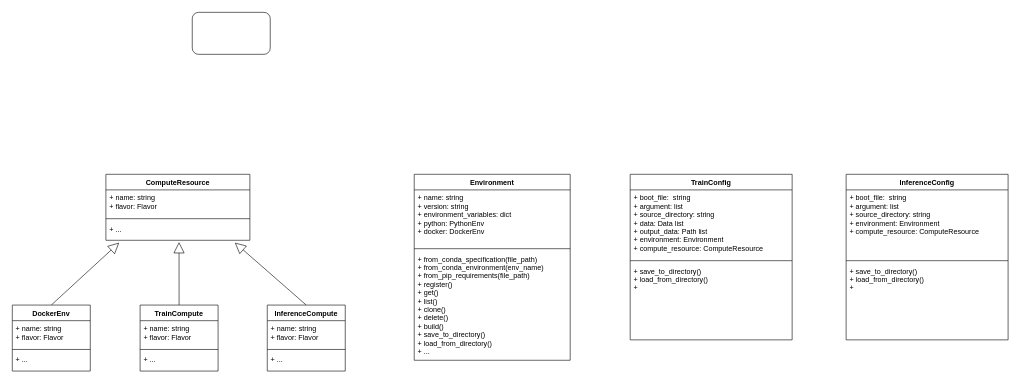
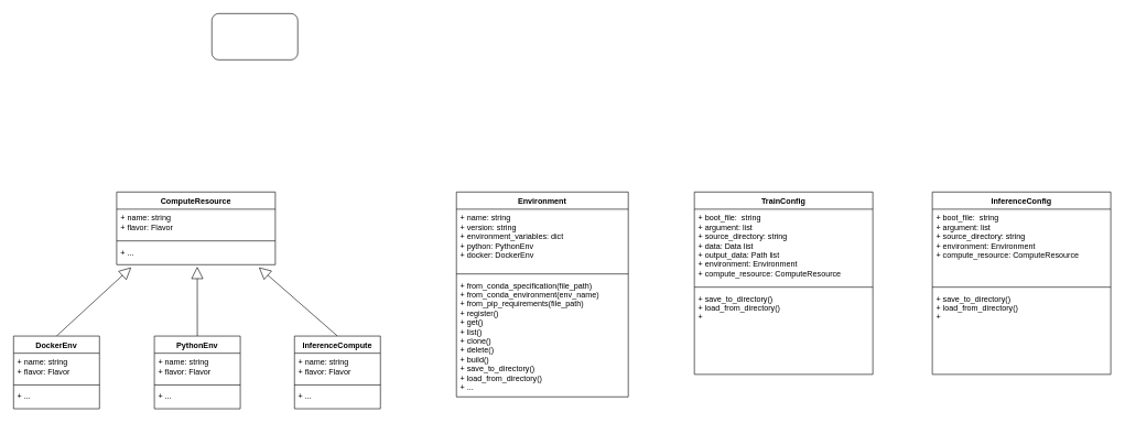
  <mxCell id="0" />
  <mxCell id="1" parent="0" />
  <mxCell id="2" value="" style="rounded=1;whiteSpace=wrap;html=1;" parent="1" vertex="1"><mxGeometry x="320" y="20" width="130" height="70" as="geometry" /></mxCell>
  <mxCell id="3" value="Environment" style="swimlane;fontStyle=1;align=center;verticalAlign=top;childLayout=stackLayout;horizontal=1;startSize=26;horizontalStack=0;resizeParent=1;resizeParentMax=0;resizeLast=0;collapsible=1;marginBottom=0;" parent="1" vertex="1"><mxGeometry x="690" y="290" width="260" height="310" as="geometry"><mxRectangle x="570" y="1410" width="100" height="26" as="alternateBounds" /></mxGeometry></mxCell>
  <mxCell id="4" value="+ name: string&#10;+ version: string&#10;+ environment_variables: dict&#10;+ python: PythonEnv&#10;+ docker: DockerEnv" style="text;strokeColor=none;fillColor=none;align=left;verticalAlign=top;spacingLeft=4;spacingRight=4;overflow=hidden;rotatable=0;points=[[0,0.5],[1,0.5]];portConstraint=eastwest;" parent="3" vertex="1"><mxGeometry y="26" width="260" height="94" as="geometry" /></mxCell>
  <mxCell id="5" value="" style="line;strokeWidth=1;fillColor=none;align=left;verticalAlign=middle;spacingTop=-1;spacingLeft=3;spacingRight=3;rotatable=0;labelPosition=right;points=[];portConstraint=eastwest;" parent="3" vertex="1"><mxGeometry y="120" width="260" height="8" as="geometry" /></mxCell>
  <mxCell id="6" value="+ from_conda_specification(file_path)&#10;+ from_conda_environment(env_name)&#10;+ from_pip_requirements(file_path)&#10;+ register()&#10;+ get()&#10;+ list()&#10;+ clone()&#10;+ delete()&#10;+ build()&#10;+ save_to_directory()&#10;+ load_from_directory()&#10;+ ...&#10;&#10;&#10;" style="text;strokeColor=none;fillColor=none;align=left;verticalAlign=top;spacingLeft=4;spacingRight=4;overflow=hidden;rotatable=0;points=[[0,0.5],[1,0.5]];portConstraint=eastwest;" parent="3" vertex="1"><mxGeometry y="128" width="260" height="182" as="geometry" /></mxCell>
  <mxCell id="7" value="TrainConfig" style="swimlane;fontStyle=1;align=center;verticalAlign=top;childLayout=stackLayout;horizontal=1;startSize=26;horizontalStack=0;resizeParent=1;resizeParentMax=0;resizeLast=0;collapsible=1;marginBottom=0;" parent="1" vertex="1"><mxGeometry x="1050" y="290" width="270" height="276" as="geometry"><mxRectangle x="570" y="1410" width="100" height="26" as="alternateBounds" /></mxGeometry></mxCell>
  <mxCell id="8" value="+ boot_file:  string&#10;+ argument: list&#10;+ source_directory: string&#10;+ data: Data list&#10;+ output_data: Path list&#10;+ environment: Environment&#10;+ compute_resource: ComputeResource" style="text;strokeColor=none;fillColor=none;align=left;verticalAlign=top;spacingLeft=4;spacingRight=4;overflow=hidden;rotatable=0;points=[[0,0.5],[1,0.5]];portConstraint=eastwest;" parent="7" vertex="1"><mxGeometry y="26" width="270" height="114" as="geometry" /></mxCell>
  <mxCell id="9" value="" style="line;strokeWidth=1;fillColor=none;align=left;verticalAlign=middle;spacingTop=-1;spacingLeft=3;spacingRight=3;rotatable=0;labelPosition=right;points=[];portConstraint=eastwest;" parent="7" vertex="1"><mxGeometry y="140" width="270" height="8" as="geometry" /></mxCell>
  <mxCell id="10" value="+ save_to_directory()&#10;+ load_from_directory()&#10;+ &#10;&#10;&#10;" style="text;strokeColor=none;fillColor=none;align=left;verticalAlign=top;spacingLeft=4;spacingRight=4;overflow=hidden;rotatable=0;points=[[0,0.5],[1,0.5]];portConstraint=eastwest;" parent="7" vertex="1"><mxGeometry y="148" width="270" height="128" as="geometry" /></mxCell>
  <mxCell id="11" value="InferenceConfig" style="swimlane;fontStyle=1;align=center;verticalAlign=top;childLayout=stackLayout;horizontal=1;startSize=26;horizontalStack=0;resizeParent=1;resizeParentMax=0;resizeLast=0;collapsible=1;marginBottom=0;" parent="1" vertex="1"><mxGeometry x="1410" y="290" width="270" height="276" as="geometry"><mxRectangle x="570" y="1410" width="100" height="26" as="alternateBounds" /></mxGeometry></mxCell>
  <mxCell id="12" value="+ boot_file:  string&#10;+ argument: list&#10;+ source_directory: string&#10;+ environment: Environment&#10;+ compute_resource: ComputeResource" style="text;strokeColor=none;fillColor=none;align=left;verticalAlign=top;spacingLeft=4;spacingRight=4;overflow=hidden;rotatable=0;points=[[0,0.5],[1,0.5]];portConstraint=eastwest;" parent="11" vertex="1"><mxGeometry y="26" width="270" height="114" as="geometry" /></mxCell>
  <mxCell id="13" value="" style="line;strokeWidth=1;fillColor=none;align=left;verticalAlign=middle;spacingTop=-1;spacingLeft=3;spacingRight=3;rotatable=0;labelPosition=right;points=[];portConstraint=eastwest;" parent="11" vertex="1"><mxGeometry y="140" width="270" height="8" as="geometry" /></mxCell>
  <mxCell id="14" value="+ save_to_directory()&#10;+ load_from_directory()&#10;+ &#10;&#10;&#10;" style="text;strokeColor=none;fillColor=none;align=left;verticalAlign=top;spacingLeft=4;spacingRight=4;overflow=hidden;rotatable=0;points=[[0,0.5],[1,0.5]];portConstraint=eastwest;" parent="11" vertex="1"><mxGeometry y="148" width="270" height="128" as="geometry" /></mxCell>
  <mxCell id="15" value="" style="endArrow=block;endSize=16;endFill=0;html=1;exitX=0.5;exitY=0;exitDx=0;exitDy=0;entryX=0.508;entryY=1.094;entryDx=0;entryDy=0;entryPerimeter=0;" edge="1" parent="1" source="22" target="21"><mxGeometry x="-0.385" y="-180" width="160" relative="1" as="geometry"><mxPoint x="296.04" y="522" as="sourcePoint" /><mxPoint x="396.04" y="400" as="targetPoint" /><mxPoint as="offset" /></mxGeometry></mxCell>
  <mxCell id="16" value="" style="endArrow=block;endSize=16;endFill=0;html=1;exitX=0.5;exitY=0;exitDx=0;exitDy=0;entryX=0.896;entryY=1.125;entryDx=0;entryDy=0;entryPerimeter=0;" edge="1" source="26" parent="1" target="21"><mxGeometry x="-0.385" y="-180" width="160" relative="1" as="geometry"><mxPoint x="509.04" y="528.99" as="sourcePoint" /><mxPoint x="396.04" y="410" as="targetPoint" /><mxPoint as="offset" /></mxGeometry></mxCell>
  <mxCell id="17" value="" style="endArrow=block;endSize=16;endFill=0;html=1;exitX=0.5;exitY=0;exitDx=0;exitDy=0;entryX=0.092;entryY=1.125;entryDx=0;entryDy=0;entryPerimeter=0;" edge="1" source="30" parent="1" target="21"><mxGeometry x="-0.385" y="-180" width="160" relative="1" as="geometry"><mxPoint x="84" y="528.99" as="sourcePoint" /><mxPoint x="-33.96" y="404" as="targetPoint" /><mxPoint as="offset" /></mxGeometry></mxCell>
  <mxCell id="18" value="ComputeResource" style="swimlane;fontStyle=1;align=center;verticalAlign=top;childLayout=stackLayout;horizontal=1;startSize=26;horizontalStack=0;resizeParent=1;resizeParentMax=0;resizeLast=0;collapsible=1;marginBottom=0;" vertex="1" parent="1"><mxGeometry x="176.04" y="290" width="240" height="110" as="geometry"><mxRectangle x="570" y="1410" width="100" height="26" as="alternateBounds" /></mxGeometry></mxCell>
  <mxCell id="19" value="+ name: string&#10;+ flavor: Flavor" style="text;strokeColor=none;fillColor=none;align=left;verticalAlign=top;spacingLeft=4;spacingRight=4;overflow=hidden;rotatable=0;points=[[0,0.5],[1,0.5]];portConstraint=eastwest;" vertex="1" parent="18"><mxGeometry y="26" width="240" height="44" as="geometry" /></mxCell>
  <mxCell id="20" value="" style="line;strokeWidth=1;fillColor=none;align=left;verticalAlign=middle;spacingTop=-1;spacingLeft=3;spacingRight=3;rotatable=0;labelPosition=right;points=[];portConstraint=eastwest;" vertex="1" parent="18"><mxGeometry y="70" width="240" height="8" as="geometry" /></mxCell>
  <mxCell id="21" value="+ ...&#10;&#10;&#10;" style="text;strokeColor=none;fillColor=none;align=left;verticalAlign=top;spacingLeft=4;spacingRight=4;overflow=hidden;rotatable=0;points=[[0,0.5],[1,0.5]];portConstraint=eastwest;" vertex="1" parent="18"><mxGeometry y="78" width="240" height="32" as="geometry" /></mxCell>
- <mxCell id="22" value="TrainCompute" style="swimlane;fontStyle=1;align=center;verticalAlign=top;childLayout=stackLayout;horizontal=1;startSize=26;horizontalStack=0;resizeParent=1;resizeParentMax=0;resizeLast=0;collapsible=1;marginBottom=0;" vertex="1" parent="1"><mxGeometry x="233.04" y="508" width="130" height="110" as="geometry"><mxRectangle x="570" y="1410" width="100" height="26" as="alternateBounds" /></mxGeometry></mxCell>
+ <mxCell id="22" value="PythonEnv" style="swimlane;fontStyle=1;align=center;verticalAlign=top;childLayout=stackLayout;horizontal=1;startSize=26;horizontalStack=0;resizeParent=1;resizeParentMax=0;resizeLast=0;collapsible=1;marginBottom=0;" vertex="1" parent="1"><mxGeometry x="233.04" y="508" width="130" height="110" as="geometry"><mxRectangle x="570" y="1410" width="100" height="26" as="alternateBounds" /></mxGeometry></mxCell>
  <mxCell id="23" value="+ name: string&#10;+ flavor: Flavor" style="text;strokeColor=none;fillColor=none;align=left;verticalAlign=top;spacingLeft=4;spacingRight=4;overflow=hidden;rotatable=0;points=[[0,0.5],[1,0.5]];portConstraint=eastwest;" vertex="1" parent="22"><mxGeometry y="26" width="130" height="44" as="geometry" /></mxCell>
  <mxCell id="24" value="" style="line;strokeWidth=1;fillColor=none;align=left;verticalAlign=middle;spacingTop=-1;spacingLeft=3;spacingRight=3;rotatable=0;labelPosition=right;points=[];portConstraint=eastwest;" vertex="1" parent="22"><mxGeometry y="70" width="130" height="8" as="geometry" /></mxCell>
  <mxCell id="25" value="+ ...&#10;&#10;&#10;" style="text;strokeColor=none;fillColor=none;align=left;verticalAlign=top;spacingLeft=4;spacingRight=4;overflow=hidden;rotatable=0;points=[[0,0.5],[1,0.5]];portConstraint=eastwest;" vertex="1" parent="22"><mxGeometry y="78" width="130" height="32" as="geometry" /></mxCell>
  <mxCell id="26" value="InferenceCompute" style="swimlane;fontStyle=1;align=center;verticalAlign=top;childLayout=stackLayout;horizontal=1;startSize=26;horizontalStack=0;resizeParent=1;resizeParentMax=0;resizeLast=0;collapsible=1;marginBottom=0;" vertex="1" parent="1"><mxGeometry x="445.04" y="507.99" width="130" height="110" as="geometry"><mxRectangle x="885.04" y="1657.99" width="100" height="26" as="alternateBounds" /></mxGeometry></mxCell>
  <mxCell id="27" value="+ name: string&#10;+ flavor: Flavor" style="text;strokeColor=none;fillColor=none;align=left;verticalAlign=top;spacingLeft=4;spacingRight=4;overflow=hidden;rotatable=0;points=[[0,0.5],[1,0.5]];portConstraint=eastwest;" vertex="1" parent="26"><mxGeometry y="26" width="130" height="44" as="geometry" /></mxCell>
  <mxCell id="28" value="" style="line;strokeWidth=1;fillColor=none;align=left;verticalAlign=middle;spacingTop=-1;spacingLeft=3;spacingRight=3;rotatable=0;labelPosition=right;points=[];portConstraint=eastwest;" vertex="1" parent="26"><mxGeometry y="70" width="130" height="8" as="geometry" /></mxCell>
  <mxCell id="29" value="+ ...&#10;&#10;&#10;" style="text;strokeColor=none;fillColor=none;align=left;verticalAlign=top;spacingLeft=4;spacingRight=4;overflow=hidden;rotatable=0;points=[[0,0.5],[1,0.5]];portConstraint=eastwest;" vertex="1" parent="26"><mxGeometry y="78" width="130" height="32" as="geometry" /></mxCell>
  <mxCell id="30" value="DockerEnv" style="swimlane;fontStyle=1;align=center;verticalAlign=top;childLayout=stackLayout;horizontal=1;startSize=26;horizontalStack=0;resizeParent=1;resizeParentMax=0;resizeLast=0;collapsible=1;marginBottom=0;" vertex="1" parent="1"><mxGeometry x="20" y="507.99" width="130" height="110" as="geometry"><mxRectangle x="570" y="1410" width="100" height="26" as="alternateBounds" /></mxGeometry></mxCell>
  <mxCell id="31" value="+ name: string&#10;+ flavor: Flavor" style="text;strokeColor=none;fillColor=none;align=left;verticalAlign=top;spacingLeft=4;spacingRight=4;overflow=hidden;rotatable=0;points=[[0,0.5],[1,0.5]];portConstraint=eastwest;" vertex="1" parent="30"><mxGeometry y="26" width="130" height="44" as="geometry" /></mxCell>
  <mxCell id="32" value="" style="line;strokeWidth=1;fillColor=none;align=left;verticalAlign=middle;spacingTop=-1;spacingLeft=3;spacingRight=3;rotatable=0;labelPosition=right;points=[];portConstraint=eastwest;" vertex="1" parent="30"><mxGeometry y="70" width="130" height="8" as="geometry" /></mxCell>
  <mxCell id="33" value="+ ...&#10;&#10;&#10;" style="text;strokeColor=none;fillColor=none;align=left;verticalAlign=top;spacingLeft=4;spacingRight=4;overflow=hidden;rotatable=0;points=[[0,0.5],[1,0.5]];portConstraint=eastwest;" vertex="1" parent="30"><mxGeometry y="78" width="130" height="32" as="geometry" /></mxCell>
